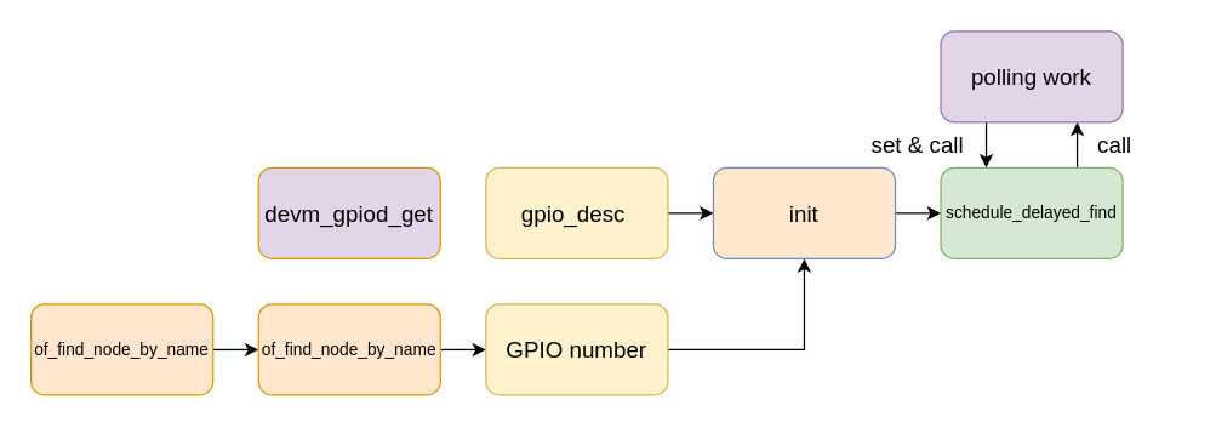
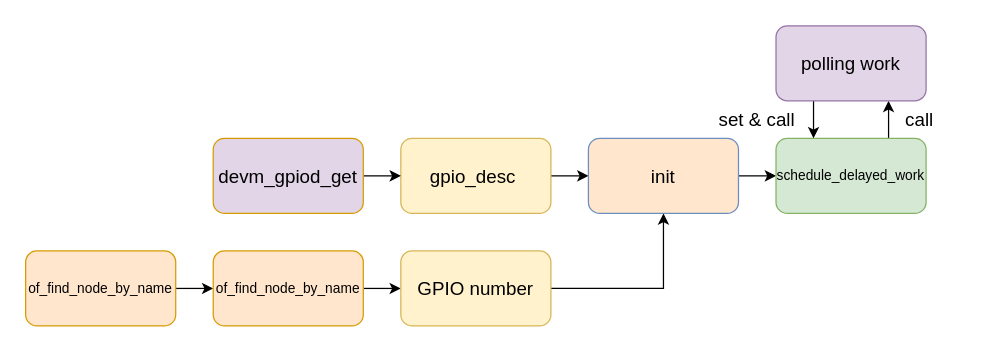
  <mxCell id="0" />
  <mxCell id="1" parent="0" />
  <mxCell id="2" style="edgeStyle=orthogonalEdgeStyle;rounded=0;orthogonalLoop=1;jettySize=auto;html=1;exitX=1;exitY=0.5;exitDx=0;exitDy=0;entryX=0;entryY=0.5;entryDx=0;entryDy=0;" parent="1" source="3" target="7" edge="1"><mxGeometry relative="1" as="geometry" /></mxCell>
  <mxCell id="3" value="&lt;font style=&quot;font-size: 15px;&quot;&gt;gpio_desc&amp;nbsp;&lt;/font&gt;" style="rounded=1;whiteSpace=wrap;html=1;fillColor=#fff2cc;strokeColor=#d6b656;" parent="1" vertex="1"><mxGeometry x="320" y="110" width="120" height="60" as="geometry" /></mxCell>
+ <mxCell id="4" style="edgeStyle=orthogonalEdgeStyle;rounded=0;orthogonalLoop=1;jettySize=auto;html=1;exitX=1;exitY=0.5;exitDx=0;exitDy=0;entryX=0;entryY=0.5;entryDx=0;entryDy=0;" parent="1" source="5" target="3" edge="1"><mxGeometry relative="1" as="geometry" /></mxCell>
  <mxCell id="5" value="&lt;font style=&quot;font-size: 15px;&quot;&gt;devm_gpiod_get&lt;/font&gt;" style="rounded=1;whiteSpace=wrap;html=1;fillColor=#e1d5e7;strokeColor=#d79b00;" parent="1" vertex="1"><mxGeometry x="170" y="110" width="120" height="60" as="geometry" /></mxCell>
  <mxCell id="6" style="edgeStyle=orthogonalEdgeStyle;rounded=0;orthogonalLoop=1;jettySize=auto;html=1;exitX=1;exitY=0.5;exitDx=0;exitDy=0;entryX=0;entryY=0.5;entryDx=0;entryDy=0;" parent="1" source="7" target="9" edge="1"><mxGeometry relative="1" as="geometry" /></mxCell>
  <mxCell id="7" value="&lt;span style=&quot;font-size: 15px;&quot;&gt;init&lt;/span&gt;" style="rounded=1;whiteSpace=wrap;html=1;fillColor=#ffe6cc;strokeColor=#6c8ebf;" parent="1" vertex="1"><mxGeometry x="470" y="110" width="120" height="60" as="geometry" /></mxCell>
  <mxCell id="8" style="edgeStyle=orthogonalEdgeStyle;rounded=0;orthogonalLoop=1;jettySize=auto;html=1;exitX=0.75;exitY=0;exitDx=0;exitDy=0;entryX=0.75;entryY=1;entryDx=0;entryDy=0;" parent="1" source="9" target="11" edge="1"><mxGeometry relative="1" as="geometry" /></mxCell>
- <mxCell id="9" value="&lt;font style=&quot;font-size: 11px;&quot;&gt;schedule_delayed_find&lt;/font&gt;" style="rounded=1;whiteSpace=wrap;html=1;fillColor=#d5e8d4;strokeColor=#82b366;" parent="1" vertex="1"><mxGeometry x="620" y="110" width="120" height="60" as="geometry" /></mxCell>
+ <mxCell id="9" value="&lt;font style=&quot;font-size: 11px;&quot;&gt;schedule_delayed_work&lt;/font&gt;" style="rounded=1;whiteSpace=wrap;html=1;fillColor=#d5e8d4;strokeColor=#82b366;" parent="1" vertex="1"><mxGeometry x="620" y="110" width="120" height="60" as="geometry" /></mxCell>
  <mxCell id="10" style="edgeStyle=orthogonalEdgeStyle;rounded=0;orthogonalLoop=1;jettySize=auto;html=1;exitX=0.25;exitY=1;exitDx=0;exitDy=0;entryX=0.25;entryY=0;entryDx=0;entryDy=0;" parent="1" source="11" target="9" edge="1"><mxGeometry relative="1" as="geometry" /></mxCell>
  <mxCell id="11" value="&lt;span style=&quot;font-size: 15px;&quot;&gt;polling work&lt;/span&gt;" style="rounded=1;whiteSpace=wrap;html=1;fillColor=#e1d5e7;strokeColor=#9673a6;" parent="1" vertex="1"><mxGeometry x="620" y="20" width="120" height="60" as="geometry" /></mxCell>
  <mxCell id="12" value="&lt;font style=&quot;font-size: 15px;&quot;&gt;set &amp;amp; call&lt;/font&gt;" style="text;html=1;align=center;verticalAlign=middle;whiteSpace=wrap;rounded=0;" parent="1" vertex="1"><mxGeometry x="560" y="80" width="90" height="30" as="geometry" /></mxCell>
  <mxCell id="13" value="&lt;font style=&quot;font-size: 15px;&quot;&gt;call&lt;/font&gt;" style="text;html=1;align=center;verticalAlign=middle;whiteSpace=wrap;rounded=0;" parent="1" vertex="1"><mxGeometry x="690" y="80" width="90" height="30" as="geometry" /></mxCell>
  <mxCell id="14" style="edgeStyle=orthogonalEdgeStyle;rounded=0;orthogonalLoop=1;jettySize=auto;html=1;exitX=1;exitY=0.5;exitDx=0;exitDy=0;entryX=0;entryY=0.5;entryDx=0;entryDy=0;" edge="1" parent="1" source="15" target="17"><mxGeometry relative="1" as="geometry" /></mxCell>
  <mxCell id="15" value="&lt;font style=&quot;font-size: 11px;&quot;&gt;of_find_node_by_name&lt;/font&gt;" style="rounded=1;whiteSpace=wrap;html=1;fillColor=#ffe6cc;strokeColor=#d79b00;" vertex="1" parent="1"><mxGeometry x="20" y="200" width="120" height="60" as="geometry" /></mxCell>
  <mxCell id="16" style="edgeStyle=orthogonalEdgeStyle;rounded=0;orthogonalLoop=1;jettySize=auto;html=1;exitX=1;exitY=0.5;exitDx=0;exitDy=0;entryX=0;entryY=0.5;entryDx=0;entryDy=0;" edge="1" parent="1" source="17" target="19"><mxGeometry relative="1" as="geometry" /></mxCell>
  <mxCell id="17" value="&lt;font style=&quot;font-size: 11px;&quot;&gt;of_find_node_by_name&lt;/font&gt;" style="rounded=1;whiteSpace=wrap;html=1;fillColor=#ffe6cc;strokeColor=#d79b00;" vertex="1" parent="1"><mxGeometry x="170" y="200" width="120" height="60" as="geometry" /></mxCell>
  <mxCell id="18" style="edgeStyle=orthogonalEdgeStyle;rounded=0;orthogonalLoop=1;jettySize=auto;html=1;exitX=1;exitY=0.5;exitDx=0;exitDy=0;entryX=0.5;entryY=1;entryDx=0;entryDy=0;" edge="1" parent="1" source="19" target="7"><mxGeometry relative="1" as="geometry" /></mxCell>
  <mxCell id="19" value="&lt;font style=&quot;font-size: 15px;&quot;&gt;GPIO number&lt;/font&gt;" style="rounded=1;whiteSpace=wrap;html=1;fillColor=#fff2cc;strokeColor=#d6b656;" vertex="1" parent="1"><mxGeometry x="320" y="200" width="120" height="60" as="geometry" /></mxCell>
